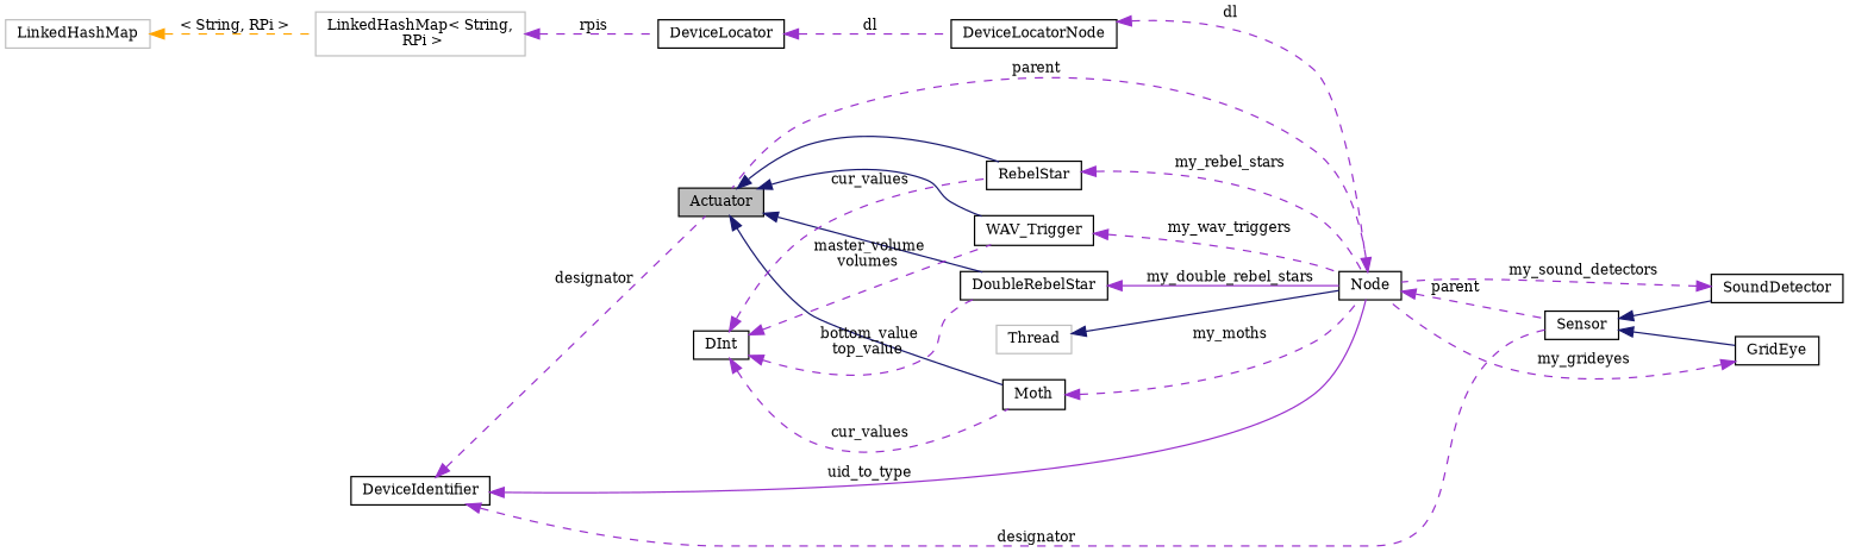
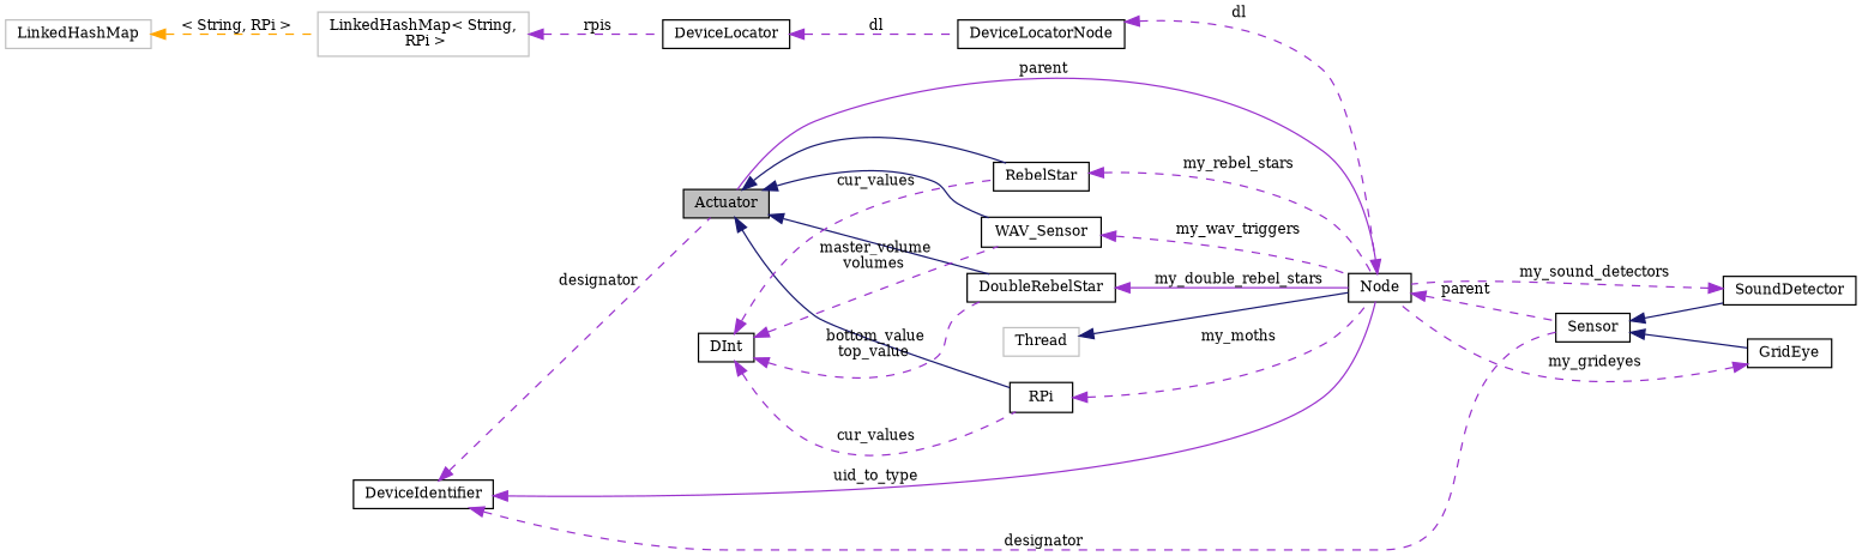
  digraph {
    fontname="DejaVu Serif"
    rankdir=LR
    node [color=black fillcolor=white fontname="DejaVu Serif" fontsize=10 shape=record style=filled]
    edge [color=darkorchid3 dir=back fontname="DejaVu Serif" fontsize=10 labelfontname=Helvetica labelfontsize=10 style=dashed]
    n1 [fillcolor=grey75 fontcolor=black height=0.2 label=Actuator width=0.4]
    n2 [height=0.2 label=RebelStar width=0.4]
-   n3 [height=0.2 label=WAV_Trigger width=0.4]
+   n3 [height=0.2 label=WAV_Sensor width=0.4]
    n4 [height=0.2 label=DoubleRebelStar width=0.4]
-   n5 [height=0.2 label=Moth width=0.4]
+   n5 [height=0.2 label=RPi width=0.4]
    n6 [height=0.2 label="Node" width=0.4]
    n7 [height=0.2 label=Sensor width=0.4]
    n8 [height=0.2 label=SoundDetector width=0.4]
    n9 [height=0.2 label=GridEye width=0.4]
    n10 [color=grey75 height=0.2 label=Thread width=0.4]
    n11 [height=0.2 label=DeviceIdentifier width=0.4]
    n12 [height=0.2 label=DInt width=0.4]
    n13 [height=0.2 label=DeviceLocatorNode width=0.4]
    n14 [height=0.2 label=DeviceLocator width=0.4]
    n15 [color=grey75 height=0.2 label=LinkedHashMap width=0.4]
    n16 [color=grey75 height=0.2 label="LinkedHashMap\< String,\l RPi \>" width=0.4]
    n1 -> n2 [color=midnightblue style=solid]
    n1 -> n3 [color=midnightblue style=solid]
    n1 -> n4 [color=midnightblue style=solid]
    n1 -> n5 [color=midnightblue style=solid]
    n2 -> n6 [label=" my_rebel_stars"]
    n3 -> n6 [label=" my_wav_triggers"]
    n4 -> n6 [label=" my_double_rebel_stars" style=solid]
    n5 -> n6 [label=" my_moths"]
-   n6 -> n1 [label=" parent"]
+   n6 -> n1 [label=" parent" style=solid]
    n6 -> n7 [label=" parent"]
    n7 -> n8 [color=midnightblue style=solid]
    n7 -> n9 [color=midnightblue style=solid]
    n8 -> n6 [label=" my_sound_detectors"]
    n9 -> n6 [label=" my_grideyes"]
    n10 -> n6 [color=midnightblue style=solid]
    n11 -> n1 [label=" designator"]
    n11 -> n6 [label=" uid_to_type" style=solid]
    n11 -> n7 [label=" designator"]
    n12 -> n2 [label=" cur_values"]
    n12 -> n3 [label=" master_volume\nvolumes"]
    n12 -> n4 [label=" bottom_value\ntop_value"]
    n12 -> n5 [label=" cur_values"]
    n13 -> n6 [label=" dl"]
    n14 -> n13 [label=" dl"]
    n15 -> n16 [color=orange label=" \< String, RPi \>"]
    n16 -> n14 [label=" rpis"]
  }
